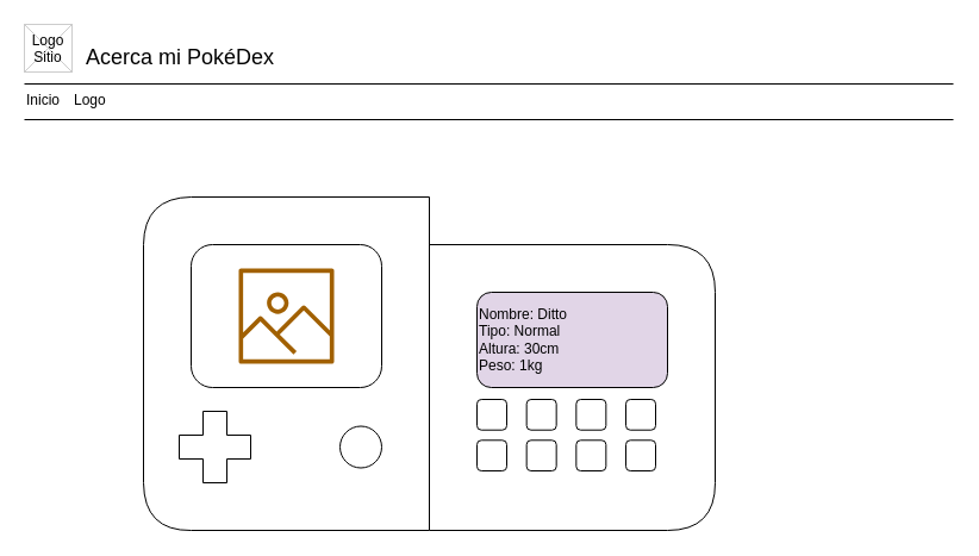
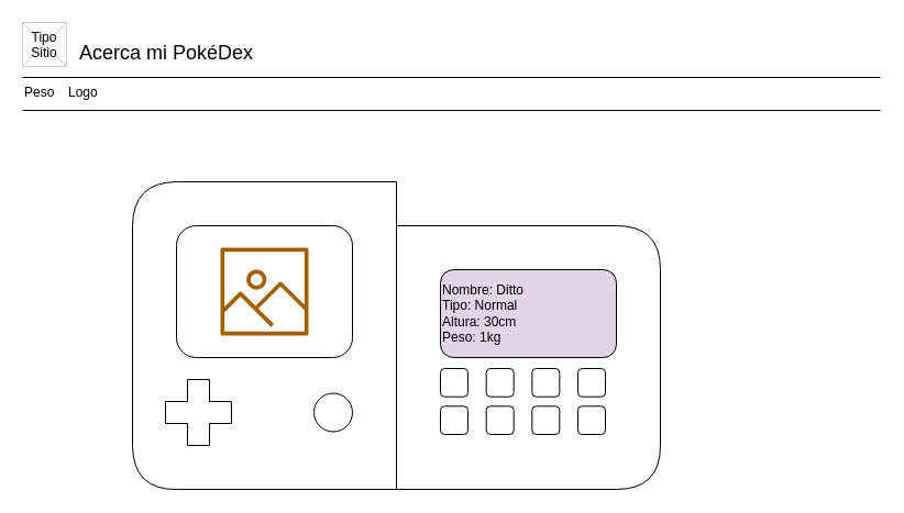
  <mxCell id="0" />
  <mxCell id="1" parent="0" />
  <mxCell id="2" value="Acerca mi PokéDex" style="text;spacingTop=-5;fontSize=18;fontStyle=0" parent="1" vertex="1"><mxGeometry x="70" y="35" width="230" height="20" as="geometry" /></mxCell>
  <mxCell id="3" value="" style="line;strokeWidth=1" parent="1" vertex="1"><mxGeometry x="20" y="65" width="780" height="10" as="geometry" /></mxCell>
  <mxCell id="4" value="" style="line;strokeWidth=1" parent="1" vertex="1"><mxGeometry x="20" y="95" width="780" height="10" as="geometry" /></mxCell>
- <mxCell id="5" value="Inicio" style="text;spacingTop=-5;" parent="1" vertex="1"><mxGeometry x="20" y="75" width="30" height="20" as="geometry" /></mxCell>
+ <mxCell id="5" value="Peso" style="text;spacingTop=-5;" parent="1" vertex="1"><mxGeometry x="20" y="75" width="30" height="20" as="geometry" /></mxCell>
  <mxCell id="6" value="Logo" style="text;spacingTop=-5;" parent="1" vertex="1"><mxGeometry x="60" y="75" width="30" height="20" as="geometry" /></mxCell>
  <mxCell id="7" value="" style="verticalLabelPosition=bottom;verticalAlign=top;strokeWidth=1;shape=mxgraph.mockup.graphics.iconGrid;strokeColor=#CCCCCC;gridSize=1,1;" parent="1" vertex="1"><mxGeometry x="20" y="20" width="40" height="40" as="geometry" /></mxCell>
- <mxCell id="8" value="Logo&#10;Sitio" style="text;spacingTop=-5;align=center" parent="1" vertex="1"><mxGeometry x="20" y="25" width="40" height="40" as="geometry" /></mxCell>
+ <mxCell id="8" value="Tipo&#10;Sitio" style="text;spacingTop=-5;align=center" parent="1" vertex="1"><mxGeometry x="20" y="25" width="40" height="40" as="geometry" /></mxCell>
  <mxCell id="9" value="" style="endArrow=none;html=1;startSize=14;endSize=14;sourcePerimeterSpacing=8;targetPerimeterSpacing=8;" edge="1" parent="1"><mxGeometry width="50" height="50" relative="1" as="geometry"><mxPoint x="160" y="165" as="sourcePoint" /><mxPoint x="360" y="165" as="targetPoint" /></mxGeometry></mxCell>
  <mxCell id="10" value="" style="endArrow=none;html=1;startSize=14;endSize=14;sourcePerimeterSpacing=8;targetPerimeterSpacing=8;" edge="1" parent="1"><mxGeometry width="50" height="50" relative="1" as="geometry"><mxPoint x="360" y="445" as="sourcePoint" /><mxPoint x="360" y="165" as="targetPoint" /></mxGeometry></mxCell>
  <mxCell id="11" value="" style="endArrow=none;html=1;sourcePerimeterSpacing=8;targetPerimeterSpacing=8;edgeStyle=orthogonalEdgeStyle;curved=1;" edge="1" parent="1"><mxGeometry width="50" height="50" relative="1" as="geometry"><mxPoint x="160" y="165" as="sourcePoint" /><mxPoint x="120" y="205" as="targetPoint" /></mxGeometry></mxCell>
  <mxCell id="12" value="" style="endArrow=none;html=1;sourcePerimeterSpacing=8;targetPerimeterSpacing=8;edgeStyle=orthogonalEdgeStyle;curved=1;" edge="1" parent="1"><mxGeometry width="50" height="50" relative="1" as="geometry"><mxPoint x="160" y="445" as="sourcePoint" /><mxPoint x="120" y="405" as="targetPoint" /></mxGeometry></mxCell>
  <mxCell id="13" value="" style="endArrow=none;html=1;startSize=14;endSize=14;sourcePerimeterSpacing=8;targetPerimeterSpacing=8;" edge="1" parent="1"><mxGeometry width="50" height="50" relative="1" as="geometry"><mxPoint x="120" y="405" as="sourcePoint" /><mxPoint x="120" y="205" as="targetPoint" /></mxGeometry></mxCell>
  <mxCell id="14" value="" style="endArrow=none;html=1;startSize=14;endSize=14;sourcePerimeterSpacing=8;targetPerimeterSpacing=8;" edge="1" parent="1"><mxGeometry width="50" height="50" relative="1" as="geometry"><mxPoint x="160" y="445" as="sourcePoint" /><mxPoint x="360" y="445" as="targetPoint" /></mxGeometry></mxCell>
  <mxCell id="15" value="" style="rounded=1;whiteSpace=wrap;html=1;hachureGap=4;pointerEvents=0;" vertex="1" parent="1"><mxGeometry x="160" y="205" width="160" height="120" as="geometry" /></mxCell>
  <mxCell id="16" value="" style="group" vertex="1" connectable="0" parent="1"><mxGeometry x="150" y="345" width="60" height="60" as="geometry" /></mxCell>
  <mxCell id="17" value="" style="group;direction=south;rotation=-180;" vertex="1" connectable="0" parent="16"><mxGeometry x="20" y="40" width="20" height="20" as="geometry" /></mxCell>
  <mxCell id="18" value="" style="endArrow=none;html=1;sourcePerimeterSpacing=8;targetPerimeterSpacing=8;" edge="1" parent="17"><mxGeometry width="50" height="50" relative="1" as="geometry"><mxPoint x="20" y="20" as="sourcePoint" /><mxPoint y="20" as="targetPoint" /></mxGeometry></mxCell>
  <mxCell id="19" value="" style="endArrow=none;html=1;sourcePerimeterSpacing=8;targetPerimeterSpacing=8;" edge="1" parent="17"><mxGeometry width="50" height="50" relative="1" as="geometry"><mxPoint x="20" as="sourcePoint" /><mxPoint x="20" y="20" as="targetPoint" /><Array as="points"><mxPoint x="20" /></Array></mxGeometry></mxCell>
  <mxCell id="20" value="" style="endArrow=none;html=1;sourcePerimeterSpacing=8;targetPerimeterSpacing=8;" edge="1" parent="17"><mxGeometry width="50" height="50" relative="1" as="geometry"><mxPoint as="sourcePoint" /><mxPoint y="20" as="targetPoint" /><Array as="points"><mxPoint /></Array></mxGeometry></mxCell>
  <mxCell id="21" value="" style="group;direction=south;rotation=90;" vertex="1" connectable="0" parent="16"><mxGeometry x="40" y="20" width="20" height="20" as="geometry" /></mxCell>
  <mxCell id="22" value="" style="endArrow=none;html=1;sourcePerimeterSpacing=8;targetPerimeterSpacing=8;" edge="1" parent="21"><mxGeometry width="50" height="50" relative="1" as="geometry"><mxPoint x="20" as="sourcePoint" /><mxPoint x="20" y="20" as="targetPoint" /></mxGeometry></mxCell>
  <mxCell id="23" value="" style="endArrow=none;html=1;sourcePerimeterSpacing=8;targetPerimeterSpacing=8;" edge="1" parent="21"><mxGeometry width="50" height="50" relative="1" as="geometry"><mxPoint as="sourcePoint" /><mxPoint x="20" as="targetPoint" /><Array as="points"><mxPoint /></Array></mxGeometry></mxCell>
  <mxCell id="24" value="" style="endArrow=none;html=1;sourcePerimeterSpacing=8;targetPerimeterSpacing=8;" edge="1" parent="21"><mxGeometry width="50" height="50" relative="1" as="geometry"><mxPoint y="20" as="sourcePoint" /><mxPoint x="20" y="20" as="targetPoint" /><Array as="points"><mxPoint y="20" /></Array></mxGeometry></mxCell>
  <mxCell id="25" value="" style="group" vertex="1" connectable="0" parent="16"><mxGeometry x="20" width="20" height="20" as="geometry" /></mxCell>
  <mxCell id="26" value="" style="endArrow=none;html=1;sourcePerimeterSpacing=8;targetPerimeterSpacing=8;" edge="1" parent="25"><mxGeometry width="50" height="50" relative="1" as="geometry"><mxPoint as="sourcePoint" /><mxPoint x="20" as="targetPoint" /></mxGeometry></mxCell>
  <mxCell id="27" value="" style="endArrow=none;html=1;sourcePerimeterSpacing=8;targetPerimeterSpacing=8;" edge="1" parent="25"><mxGeometry width="50" height="50" relative="1" as="geometry"><mxPoint y="20" as="sourcePoint" /><mxPoint as="targetPoint" /><Array as="points"><mxPoint y="20" /></Array></mxGeometry></mxCell>
  <mxCell id="28" value="" style="endArrow=none;html=1;sourcePerimeterSpacing=8;targetPerimeterSpacing=8;" edge="1" parent="25"><mxGeometry width="50" height="50" relative="1" as="geometry"><mxPoint x="20" y="20" as="sourcePoint" /><mxPoint x="20" as="targetPoint" /><Array as="points"><mxPoint x="20" y="20" /></Array></mxGeometry></mxCell>
  <mxCell id="29" value="" style="group;direction=south;rotation=-90;" vertex="1" connectable="0" parent="16"><mxGeometry y="20" width="20" height="20" as="geometry" /></mxCell>
  <mxCell id="30" value="" style="endArrow=none;html=1;sourcePerimeterSpacing=8;targetPerimeterSpacing=8;" edge="1" parent="29"><mxGeometry width="50" height="50" relative="1" as="geometry"><mxPoint y="20" as="sourcePoint" /><mxPoint as="targetPoint" /></mxGeometry></mxCell>
  <mxCell id="31" value="" style="endArrow=none;html=1;sourcePerimeterSpacing=8;targetPerimeterSpacing=8;" edge="1" parent="29"><mxGeometry width="50" height="50" relative="1" as="geometry"><mxPoint x="20" y="20" as="sourcePoint" /><mxPoint y="20" as="targetPoint" /><Array as="points"><mxPoint x="20" y="20" /></Array></mxGeometry></mxCell>
  <mxCell id="32" value="" style="endArrow=none;html=1;sourcePerimeterSpacing=8;targetPerimeterSpacing=8;" edge="1" parent="29"><mxGeometry width="50" height="50" relative="1" as="geometry"><mxPoint x="20" as="sourcePoint" /><mxPoint as="targetPoint" /><Array as="points"><mxPoint x="20" /></Array></mxGeometry></mxCell>
  <mxCell id="33" value="" style="ellipse;whiteSpace=wrap;html=1;aspect=fixed;hachureGap=4;pointerEvents=0;" vertex="1" parent="1"><mxGeometry x="285" y="357.5" width="35" height="35" as="geometry" /></mxCell>
  <mxCell id="34" value="" style="endArrow=none;html=1;startSize=14;endSize=14;sourcePerimeterSpacing=8;targetPerimeterSpacing=8;" edge="1" parent="1"><mxGeometry width="50" height="50" relative="1" as="geometry"><mxPoint x="360" y="205" as="sourcePoint" /><mxPoint x="560" y="205" as="targetPoint" /></mxGeometry></mxCell>
  <mxCell id="35" value="" style="endArrow=none;html=1;sourcePerimeterSpacing=8;targetPerimeterSpacing=8;edgeStyle=orthogonalEdgeStyle;curved=1;" edge="1" parent="1"><mxGeometry width="50" height="50" relative="1" as="geometry"><mxPoint x="600" y="245" as="sourcePoint" /><mxPoint x="560" y="204.97" as="targetPoint" /><Array as="points"><mxPoint x="600" y="205" /></Array></mxGeometry></mxCell>
  <mxCell id="36" value="" style="endArrow=none;html=1;sourcePerimeterSpacing=8;targetPerimeterSpacing=8;edgeStyle=orthogonalEdgeStyle;curved=1;" edge="1" parent="1"><mxGeometry width="50" height="50" relative="1" as="geometry"><mxPoint x="600" y="405" as="sourcePoint" /><mxPoint x="560" y="445" as="targetPoint" /><Array as="points"><mxPoint x="560" y="445" /></Array></mxGeometry></mxCell>
  <mxCell id="37" value="" style="endArrow=none;html=1;startSize=14;endSize=14;sourcePerimeterSpacing=8;targetPerimeterSpacing=8;" edge="1" parent="1"><mxGeometry width="50" height="50" relative="1" as="geometry"><mxPoint x="600" y="405" as="sourcePoint" /><mxPoint x="600" y="245" as="targetPoint" /></mxGeometry></mxCell>
  <mxCell id="38" value="" style="endArrow=none;html=1;startSize=14;endSize=14;sourcePerimeterSpacing=8;targetPerimeterSpacing=8;" edge="1" parent="1"><mxGeometry width="50" height="50" relative="1" as="geometry"><mxPoint x="360" y="445" as="sourcePoint" /><mxPoint x="560" y="445" as="targetPoint" /></mxGeometry></mxCell>
  <mxCell id="39" value="&lt;h4&gt;&lt;span style=&quot;font-weight: normal&quot;&gt;&lt;span&gt;Nombre: Ditto&lt;br&gt;&lt;/span&gt;&lt;span&gt;Tipo: Normal&lt;br&gt;&lt;/span&gt;&lt;span&gt;Altura: 30cm&lt;br&gt;&lt;/span&gt;&lt;span&gt;Peso: 1kg&lt;/span&gt;&lt;/span&gt;&lt;/h4&gt;" style="rounded=1;whiteSpace=wrap;html=1;hachureGap=4;pointerEvents=0;align=left;fontColor=default;verticalAlign=middle;fontStyle=0;fillColor=#e1d5e7;" vertex="1" parent="1"><mxGeometry x="400" y="245" width="160" height="80" as="geometry" /></mxCell>
  <mxCell id="40" value="" style="sketch=0;outlineConnect=0;fontColor=#232F3E;gradientColor=none;fillColor=#A16000;strokeColor=none;dashed=0;verticalLabelPosition=bottom;verticalAlign=top;align=center;html=1;fontSize=12;fontStyle=0;aspect=fixed;pointerEvents=1;shape=mxgraph.aws4.container_registry_image;hachureGap=4;" vertex="1" parent="1"><mxGeometry x="200" y="225" width="80" height="80" as="geometry" /></mxCell>
  <mxCell id="41" value="" style="group" vertex="1" connectable="0" parent="1"><mxGeometry x="400" y="335" width="150" height="60" as="geometry" /></mxCell>
  <mxCell id="42" value="" style="rounded=1;whiteSpace=wrap;html=1;hachureGap=4;pointerEvents=0;" vertex="1" parent="41"><mxGeometry width="25" height="25.714" as="geometry" /></mxCell>
  <mxCell id="43" value="" style="rounded=1;whiteSpace=wrap;html=1;hachureGap=4;pointerEvents=0;" vertex="1" parent="41"><mxGeometry x="41.667" width="25" height="25.714" as="geometry" /></mxCell>
  <mxCell id="44" value="" style="rounded=1;whiteSpace=wrap;html=1;hachureGap=4;pointerEvents=0;" vertex="1" parent="41"><mxGeometry x="83.333" width="25" height="25.714" as="geometry" /></mxCell>
  <mxCell id="45" value="" style="rounded=1;whiteSpace=wrap;html=1;hachureGap=4;pointerEvents=0;" vertex="1" parent="41"><mxGeometry x="125" width="25" height="25.714" as="geometry" /></mxCell>
  <mxCell id="46" value="" style="rounded=1;whiteSpace=wrap;html=1;hachureGap=4;pointerEvents=0;" vertex="1" parent="41"><mxGeometry y="34.286" width="25" height="25.714" as="geometry" /></mxCell>
  <mxCell id="47" value="" style="rounded=1;whiteSpace=wrap;html=1;hachureGap=4;pointerEvents=0;" vertex="1" parent="41"><mxGeometry x="41.667" y="34.286" width="25" height="25.714" as="geometry" /></mxCell>
  <mxCell id="48" value="" style="rounded=1;whiteSpace=wrap;html=1;hachureGap=4;pointerEvents=0;" vertex="1" parent="41"><mxGeometry x="83.333" y="34.286" width="25" height="25.714" as="geometry" /></mxCell>
  <mxCell id="49" value="" style="rounded=1;whiteSpace=wrap;html=1;hachureGap=4;pointerEvents=0;" vertex="1" parent="41"><mxGeometry x="125" y="34.286" width="25" height="25.714" as="geometry" /></mxCell>
